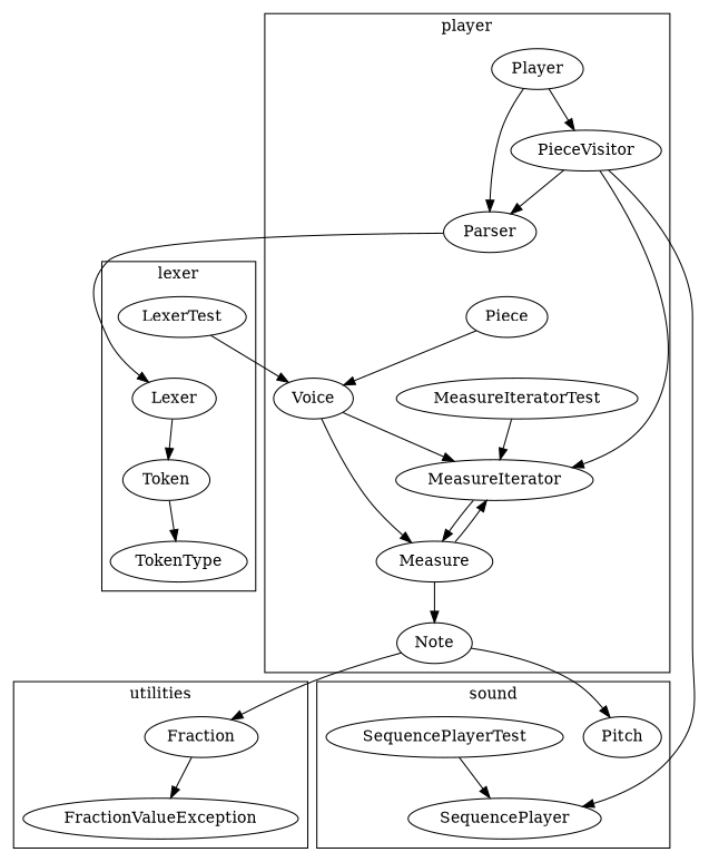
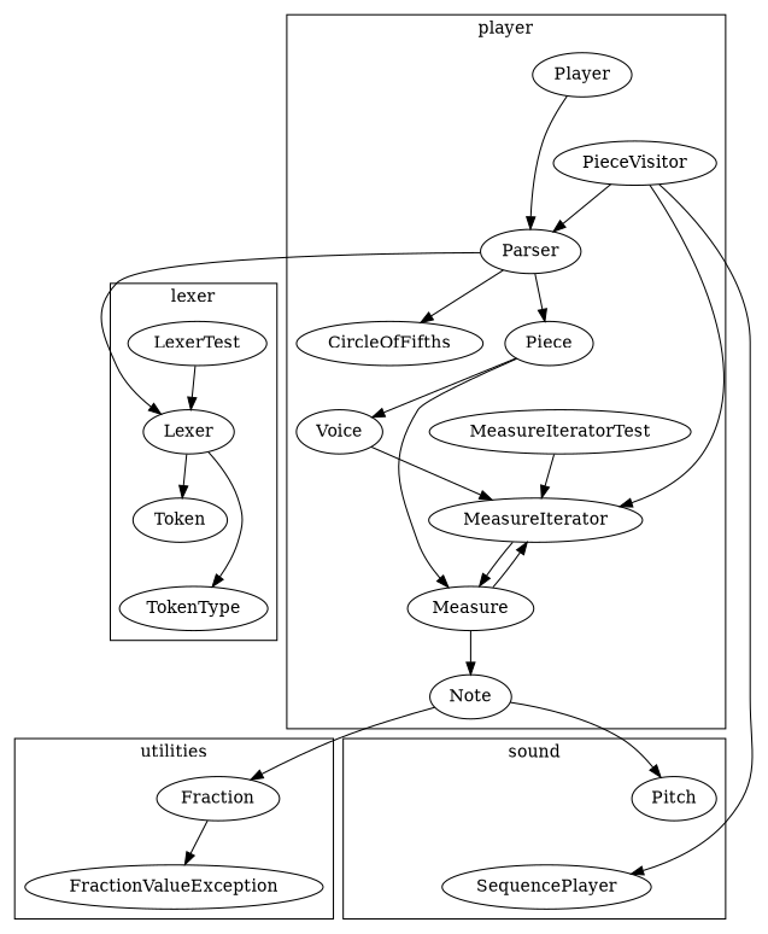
  digraph {
    Lexer
    Token
    TokenType
    LexerTest
    Fraction
    FractionValueException
    Pitch
    SequencePlayer
-   SequencePlayerTest
    Parser
    Player
    PieceVisitor
    Piece
+   CircleOfFifths
    Voice
    MeasureIterator
    Measure
    Note
    MeasureIteratorTest
    subgraph cluster_1 {
      label=lexer
      Lexer
      Token
      TokenType
      LexerTest
    }
    subgraph cluster_2 {
      label=utilities
      Fraction
      FractionValueException
    }
    subgraph cluster_3 {
      label=sound
      Pitch
      SequencePlayer
-     SequencePlayerTest
    }
    subgraph cluster_4 {
      label=player
      Parser
      Player
      PieceVisitor
      Piece
+     CircleOfFifths
      Voice
      MeasureIterator
      Measure
      Note
      MeasureIteratorTest
    }
    Lexer -> Token
-   Token -> TokenType
-   LexerTest -> Voice
+   Lexer -> TokenType
+   LexerTest -> Lexer
    Fraction -> FractionValueException
-   SequencePlayerTest -> SequencePlayer
    Parser -> Lexer
+   Parser -> Piece
+   Parser -> CircleOfFifths
    Player -> Parser
-   Player -> PieceVisitor
    PieceVisitor -> SequencePlayer
    PieceVisitor -> Parser
    PieceVisitor -> MeasureIterator
    Piece -> Voice
    Voice -> MeasureIterator
-   Voice -> Measure
+   Piece -> Measure
    MeasureIterator -> Measure
    Measure -> MeasureIterator
    Measure -> Note
    Note -> Fraction
    Note -> Pitch
    MeasureIteratorTest -> MeasureIterator
  }
